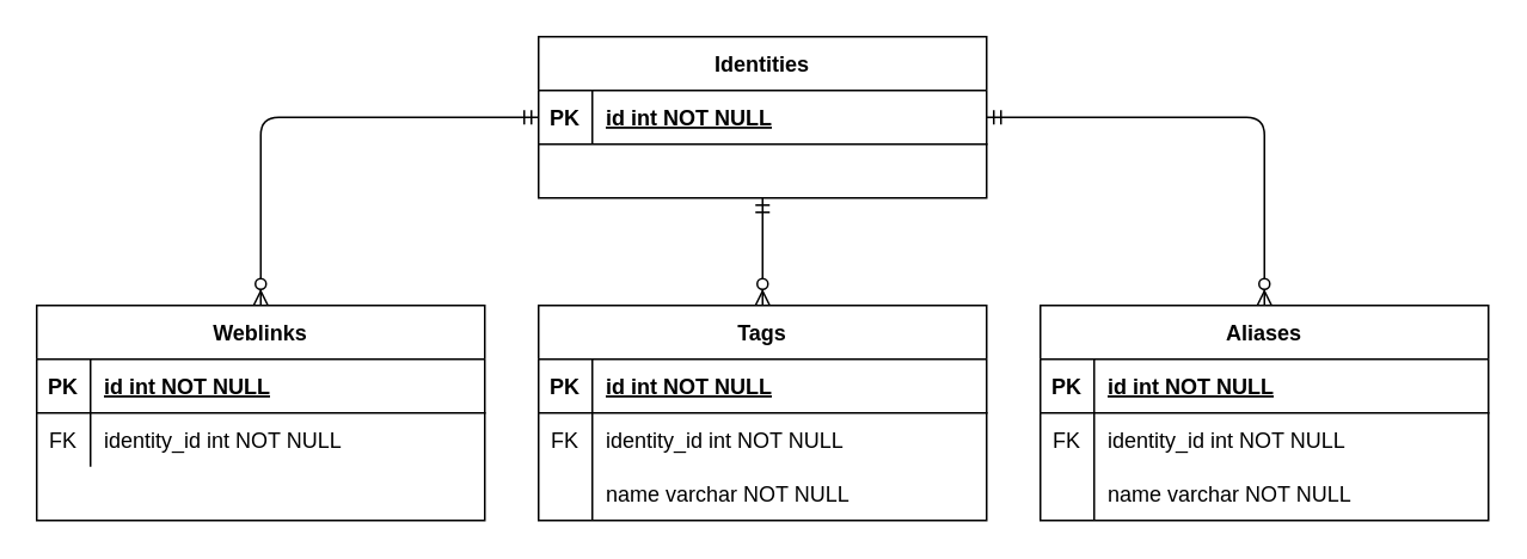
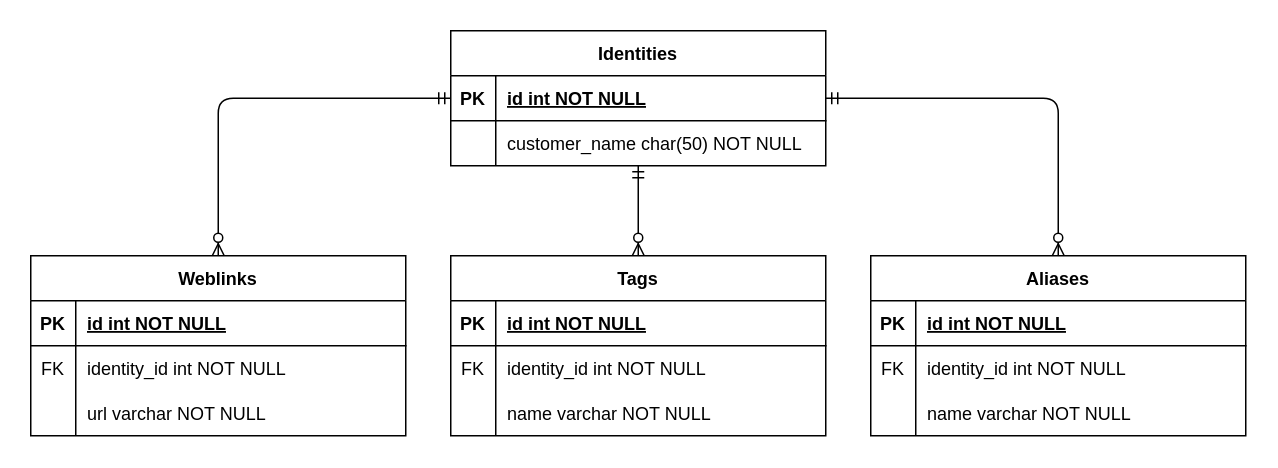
  <mxCell id="0" />
  <mxCell id="1" parent="0" />
  <mxCell id="2" value="Tags" style="shape=table;startSize=30;container=1;collapsible=1;childLayout=tableLayout;fixedRows=1;rowLines=0;fontStyle=1;align=center;resizeLast=1;" parent="1" vertex="1"><mxGeometry x="300" y="170" width="250" height="120" as="geometry" /></mxCell>
  <mxCell id="3" value="" style="shape=partialRectangle;collapsible=0;dropTarget=0;pointerEvents=0;fillColor=none;points=[[0,0.5],[1,0.5]];portConstraint=eastwest;top=0;left=0;right=0;bottom=1;" parent="2" vertex="1"><mxGeometry y="30" width="250" height="30" as="geometry" /></mxCell>
  <mxCell id="4" value="PK" style="shape=partialRectangle;overflow=hidden;connectable=0;fillColor=none;top=0;left=0;bottom=0;right=0;fontStyle=1;" parent="3" vertex="1"><mxGeometry width="30" height="30" as="geometry" /></mxCell>
  <mxCell id="5" value="id int NOT NULL " style="shape=partialRectangle;overflow=hidden;connectable=0;fillColor=none;top=0;left=0;bottom=0;right=0;align=left;spacingLeft=6;fontStyle=5;" parent="3" vertex="1"><mxGeometry x="30" width="220" height="30" as="geometry" /></mxCell>
  <mxCell id="6" value="" style="shape=partialRectangle;collapsible=0;dropTarget=0;pointerEvents=0;fillColor=none;points=[[0,0.5],[1,0.5]];portConstraint=eastwest;top=0;left=0;right=0;bottom=0;" parent="2" vertex="1"><mxGeometry y="60" width="250" height="30" as="geometry" /></mxCell>
  <mxCell id="7" value="FK" style="shape=partialRectangle;overflow=hidden;connectable=0;fillColor=none;top=0;left=0;bottom=0;right=0;" parent="6" vertex="1"><mxGeometry width="30" height="30" as="geometry" /></mxCell>
  <mxCell id="8" value="identity_id int NOT NULL" style="shape=partialRectangle;overflow=hidden;connectable=0;fillColor=none;top=0;left=0;bottom=0;right=0;align=left;spacingLeft=6;" parent="6" vertex="1"><mxGeometry x="30" width="220" height="30" as="geometry" /></mxCell>
  <mxCell id="9" value="" style="shape=partialRectangle;collapsible=0;dropTarget=0;pointerEvents=0;fillColor=none;points=[[0,0.5],[1,0.5]];portConstraint=eastwest;top=0;left=0;right=0;bottom=0;" vertex="1" parent="2"><mxGeometry y="90" width="250" height="30" as="geometry" /></mxCell>
  <mxCell id="10" value="" style="shape=partialRectangle;overflow=hidden;connectable=0;fillColor=none;top=0;left=0;bottom=0;right=0;" vertex="1" parent="9"><mxGeometry width="30" height="30" as="geometry" /></mxCell>
  <mxCell id="11" value="name varchar NOT NULL" style="shape=partialRectangle;overflow=hidden;connectable=0;fillColor=none;top=0;left=0;bottom=0;right=0;align=left;spacingLeft=6;" vertex="1" parent="9"><mxGeometry x="30" width="220" height="30" as="geometry" /></mxCell>
  <mxCell id="12" value="Identities" style="shape=table;startSize=30;container=1;collapsible=1;childLayout=tableLayout;fixedRows=1;rowLines=0;fontStyle=1;align=center;resizeLast=1;" parent="1" vertex="1"><mxGeometry x="300" y="20" width="250" height="90" as="geometry" /></mxCell>
  <mxCell id="13" value="" style="shape=partialRectangle;collapsible=0;dropTarget=0;pointerEvents=0;fillColor=none;points=[[0,0.5],[1,0.5]];portConstraint=eastwest;top=0;left=0;right=0;bottom=1;" parent="12" vertex="1"><mxGeometry y="30" width="250" height="30" as="geometry" /></mxCell>
  <mxCell id="14" value="PK" style="shape=partialRectangle;overflow=hidden;connectable=0;fillColor=none;top=0;left=0;bottom=0;right=0;fontStyle=1;" parent="13" vertex="1"><mxGeometry width="30" height="30" as="geometry" /></mxCell>
  <mxCell id="15" value="id int NOT NULL " style="shape=partialRectangle;overflow=hidden;connectable=0;fillColor=none;top=0;left=0;bottom=0;right=0;align=left;spacingLeft=6;fontStyle=5;" parent="13" vertex="1"><mxGeometry x="30" width="220" height="30" as="geometry" /></mxCell>
  <mxCell id="16" value="" style="shape=partialRectangle;collapsible=0;dropTarget=0;pointerEvents=0;fillColor=none;points=[[0,0.5],[1,0.5]];portConstraint=eastwest;top=0;left=0;right=0;bottom=0;" parent="12" vertex="1"><mxGeometry y="60" width="250" height="30" as="geometry" /></mxCell>
  <mxCell id="17" value="" style="shape=partialRectangle;overflow=hidden;connectable=0;fillColor=none;top=0;left=0;bottom=0;right=0;" parent="16" vertex="1"><mxGeometry width="30" height="30" as="geometry" /></mxCell>
+ <mxCell id="18" value="customer_name char(50) NOT NULL" style="shape=partialRectangle;overflow=hidden;connectable=0;fillColor=none;top=0;left=0;bottom=0;right=0;align=left;spacingLeft=6;" parent="16" vertex="1"><mxGeometry x="30" width="220" height="30" as="geometry" /></mxCell>
  <mxCell id="19" value="Aliases" style="shape=table;startSize=30;container=1;collapsible=1;childLayout=tableLayout;fixedRows=1;rowLines=0;fontStyle=1;align=center;resizeLast=1;" parent="1" vertex="1"><mxGeometry x="580" y="170" width="250" height="120" as="geometry"><mxRectangle x="400" y="490" width="70" height="30" as="alternateBounds" /></mxGeometry></mxCell>
  <mxCell id="20" value="" style="shape=partialRectangle;collapsible=0;dropTarget=0;pointerEvents=0;fillColor=none;points=[[0,0.5],[1,0.5]];portConstraint=eastwest;top=0;left=0;right=0;bottom=1;" parent="19" vertex="1"><mxGeometry y="30" width="250" height="30" as="geometry" /></mxCell>
  <mxCell id="21" value="PK" style="shape=partialRectangle;overflow=hidden;connectable=0;fillColor=none;top=0;left=0;bottom=0;right=0;fontStyle=1;" parent="20" vertex="1"><mxGeometry width="30" height="30" as="geometry" /></mxCell>
  <mxCell id="22" value="id int NOT NULL " style="shape=partialRectangle;overflow=hidden;connectable=0;fillColor=none;top=0;left=0;bottom=0;right=0;align=left;spacingLeft=6;fontStyle=5;" parent="20" vertex="1"><mxGeometry x="30" width="220" height="30" as="geometry" /></mxCell>
  <mxCell id="23" value="" style="shape=partialRectangle;collapsible=0;dropTarget=0;pointerEvents=0;fillColor=none;points=[[0,0.5],[1,0.5]];portConstraint=eastwest;top=0;left=0;right=0;bottom=0;" parent="19" vertex="1"><mxGeometry y="60" width="250" height="30" as="geometry" /></mxCell>
  <mxCell id="24" value="FK" style="shape=partialRectangle;overflow=hidden;connectable=0;fillColor=none;top=0;left=0;bottom=0;right=0;" parent="23" vertex="1"><mxGeometry width="30" height="30" as="geometry" /></mxCell>
  <mxCell id="25" value="identity_id int NOT NULL" style="shape=partialRectangle;overflow=hidden;connectable=0;fillColor=none;top=0;left=0;bottom=0;right=0;align=left;spacingLeft=6;" parent="23" vertex="1"><mxGeometry x="30" width="220" height="30" as="geometry" /></mxCell>
  <mxCell id="26" value="" style="shape=partialRectangle;collapsible=0;dropTarget=0;pointerEvents=0;fillColor=none;points=[[0,0.5],[1,0.5]];portConstraint=eastwest;top=0;left=0;right=0;bottom=0;" parent="19" vertex="1"><mxGeometry y="90" width="250" height="30" as="geometry" /></mxCell>
  <mxCell id="27" value="" style="shape=partialRectangle;overflow=hidden;connectable=0;fillColor=none;top=0;left=0;bottom=0;right=0;" parent="26" vertex="1"><mxGeometry width="30" height="30" as="geometry" /></mxCell>
  <mxCell id="28" value="name varchar NOT NULL" style="shape=partialRectangle;overflow=hidden;connectable=0;fillColor=none;top=0;left=0;bottom=0;right=0;align=left;spacingLeft=6;" parent="26" vertex="1"><mxGeometry x="30" width="220" height="30" as="geometry" /></mxCell>
  <mxCell id="29" value="Weblinks" style="shape=table;startSize=30;container=1;collapsible=1;childLayout=tableLayout;fixedRows=1;rowLines=0;fontStyle=1;align=center;resizeLast=1;" parent="1" vertex="1"><mxGeometry x="20" y="170" width="250" height="120" as="geometry" /></mxCell>
  <mxCell id="30" value="" style="shape=partialRectangle;collapsible=0;dropTarget=0;pointerEvents=0;fillColor=none;points=[[0,0.5],[1,0.5]];portConstraint=eastwest;top=0;left=0;right=0;bottom=1;" parent="29" vertex="1"><mxGeometry y="30" width="250" height="30" as="geometry" /></mxCell>
  <mxCell id="31" value="PK" style="shape=partialRectangle;overflow=hidden;connectable=0;fillColor=none;top=0;left=0;bottom=0;right=0;fontStyle=1;" parent="30" vertex="1"><mxGeometry width="30" height="30" as="geometry" /></mxCell>
  <mxCell id="32" value="id int NOT NULL " style="shape=partialRectangle;overflow=hidden;connectable=0;fillColor=none;top=0;left=0;bottom=0;right=0;align=left;spacingLeft=6;fontStyle=5;" parent="30" vertex="1"><mxGeometry x="30" width="220" height="30" as="geometry" /></mxCell>
  <mxCell id="33" value="" style="shape=partialRectangle;collapsible=0;dropTarget=0;pointerEvents=0;fillColor=none;points=[[0,0.5],[1,0.5]];portConstraint=eastwest;top=0;left=0;right=0;bottom=0;" parent="29" vertex="1"><mxGeometry y="60" width="250" height="30" as="geometry" /></mxCell>
  <mxCell id="34" value="FK" style="shape=partialRectangle;overflow=hidden;connectable=0;fillColor=none;top=0;left=0;bottom=0;right=0;" parent="33" vertex="1"><mxGeometry width="30" height="30" as="geometry" /></mxCell>
  <mxCell id="35" value="identity_id int NOT NULL" style="shape=partialRectangle;overflow=hidden;connectable=0;fillColor=none;top=0;left=0;bottom=0;right=0;align=left;spacingLeft=6;" parent="33" vertex="1"><mxGeometry x="30" width="220" height="30" as="geometry" /></mxCell>
  <mxCell id="36" value="" style="shape=partialRectangle;collapsible=0;dropTarget=0;pointerEvents=0;fillColor=none;points=[[0,0.5],[1,0.5]];portConstraint=eastwest;top=0;left=0;right=0;bottom=0;" parent="29" vertex="1"><mxGeometry y="90" width="250" height="30" as="geometry" /></mxCell>
  <mxCell id="37" value="" style="shape=partialRectangle;overflow=hidden;connectable=0;fillColor=none;top=0;left=0;bottom=0;right=0;" parent="36" vertex="1"><mxGeometry width="30" height="30" as="geometry" /></mxCell>
+ <mxCell id="38" value="url varchar NOT NULL" style="shape=partialRectangle;overflow=hidden;connectable=0;fillColor=none;top=0;left=0;bottom=0;right=0;align=left;spacingLeft=6;" parent="36" vertex="1"><mxGeometry x="30" width="220" height="30" as="geometry" /></mxCell>
  <mxCell id="39" value="" style="fontSize=12;html=1;endArrow=ERzeroToMany;startArrow=ERmandOne;entryX=0.5;entryY=0;entryDx=0;entryDy=0;" parent="1" source="16" target="2" edge="1"><mxGeometry width="100" height="100" relative="1" as="geometry"><mxPoint x="540" y="70" as="sourcePoint" /><mxPoint x="400" y="130" as="targetPoint" /></mxGeometry></mxCell>
  <mxCell id="40" value="" style="fontSize=12;html=1;endArrow=ERzeroToMany;startArrow=ERmandOne;entryX=0.5;entryY=0;entryDx=0;entryDy=0;exitX=1;exitY=0.5;exitDx=0;exitDy=0;" parent="1" source="13" target="19" edge="1"><mxGeometry width="100" height="100" relative="1" as="geometry"><mxPoint x="680" y="50" as="sourcePoint" /><mxPoint x="680" y="110" as="targetPoint" /><Array as="points"><mxPoint x="705" y="65" /></Array></mxGeometry></mxCell>
  <mxCell id="41" value="" style="fontSize=12;html=1;endArrow=ERzeroToMany;startArrow=ERmandOne;entryX=0.5;entryY=0;entryDx=0;entryDy=0;exitX=0;exitY=0.5;exitDx=0;exitDy=0;" parent="1" source="13" target="29" edge="1"><mxGeometry width="100" height="100" relative="1" as="geometry"><mxPoint x="-30" y="40" as="sourcePoint" /><mxPoint x="125" y="145" as="targetPoint" /><Array as="points"><mxPoint x="145" y="65" /></Array></mxGeometry></mxCell>
